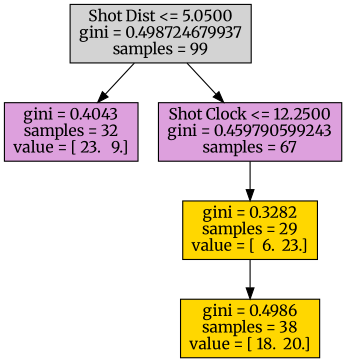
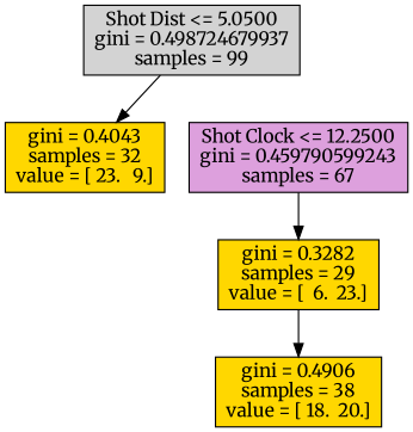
  digraph {
    fontname=Merriweather
    node [fillcolor=plum fontname=Merriweather shape=box style=filled]
    edge [fontname=Merriweather]
    n1 [fillcolor=lightgrey label="Shot Dist <= 5.0500\ngini = 0.498724679937\nsamples = 99"]
-   n2 [label="gini = 0.4043\nsamples = 32\nvalue = [ 23.   9.]"]
+   n2 [fillcolor=gold label="gini = 0.4043\nsamples = 32\nvalue = [ 23.   9.]"]
    n3 [label="Shot Clock <= 12.2500\ngini = 0.459790599243\nsamples = 67"]
    n4 [fillcolor=gold label="gini = 0.3282\nsamples = 29\nvalue = [  6.  23.]"]
-   n5 [fillcolor=gold label="gini = 0.4986\nsamples = 38\nvalue = [ 18.  20.]"]
+   n5 [fillcolor=gold label="gini = 0.4906\nsamples = 38\nvalue = [ 18.  20.]"]
    n1 -> n2
-   n1 -> n3
    n3 -> n4
    n4 -> n5
  }
